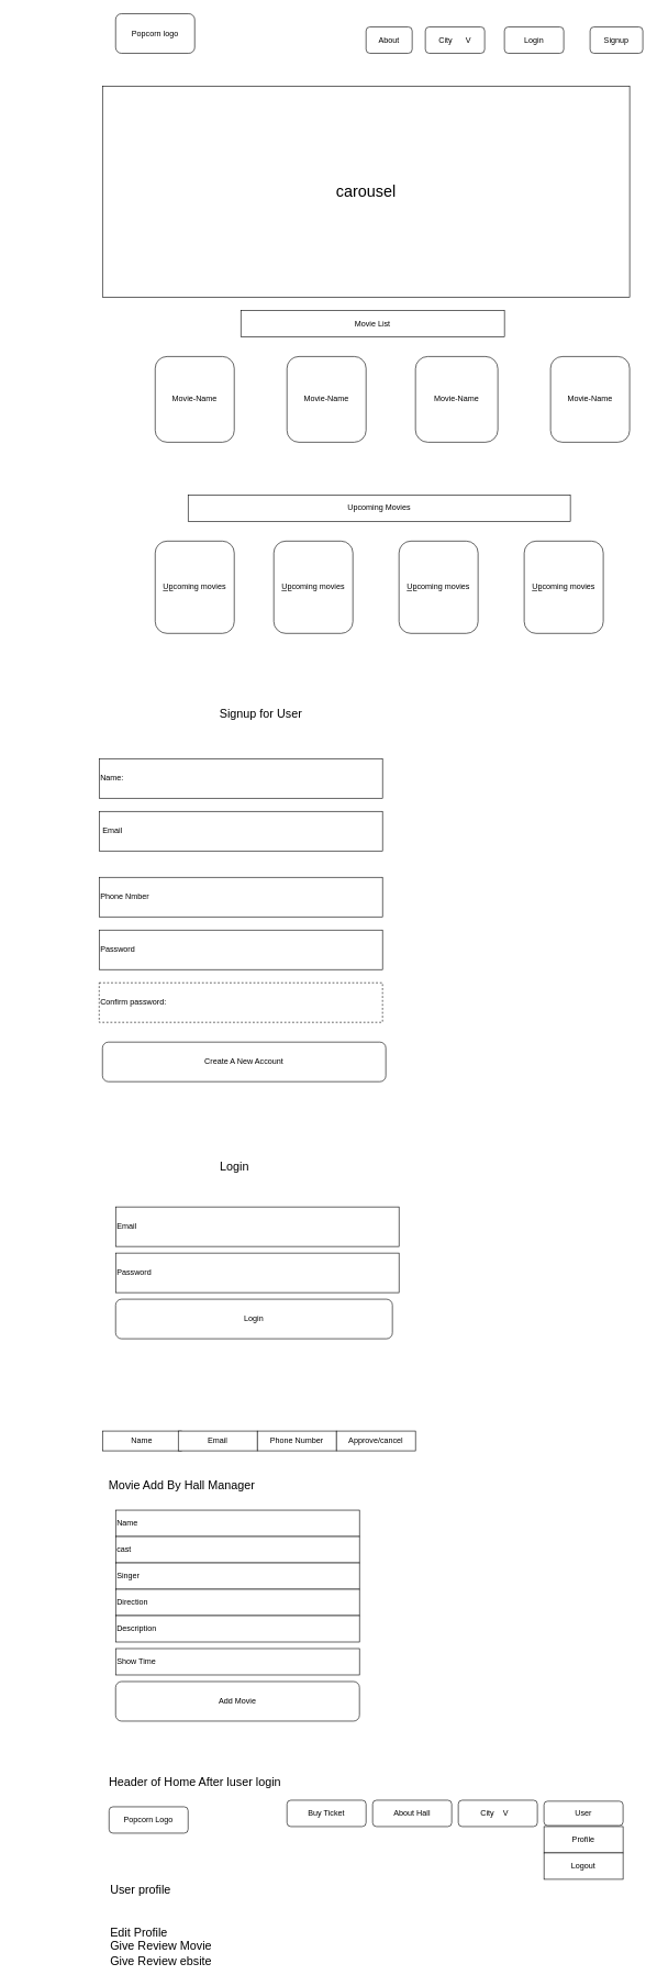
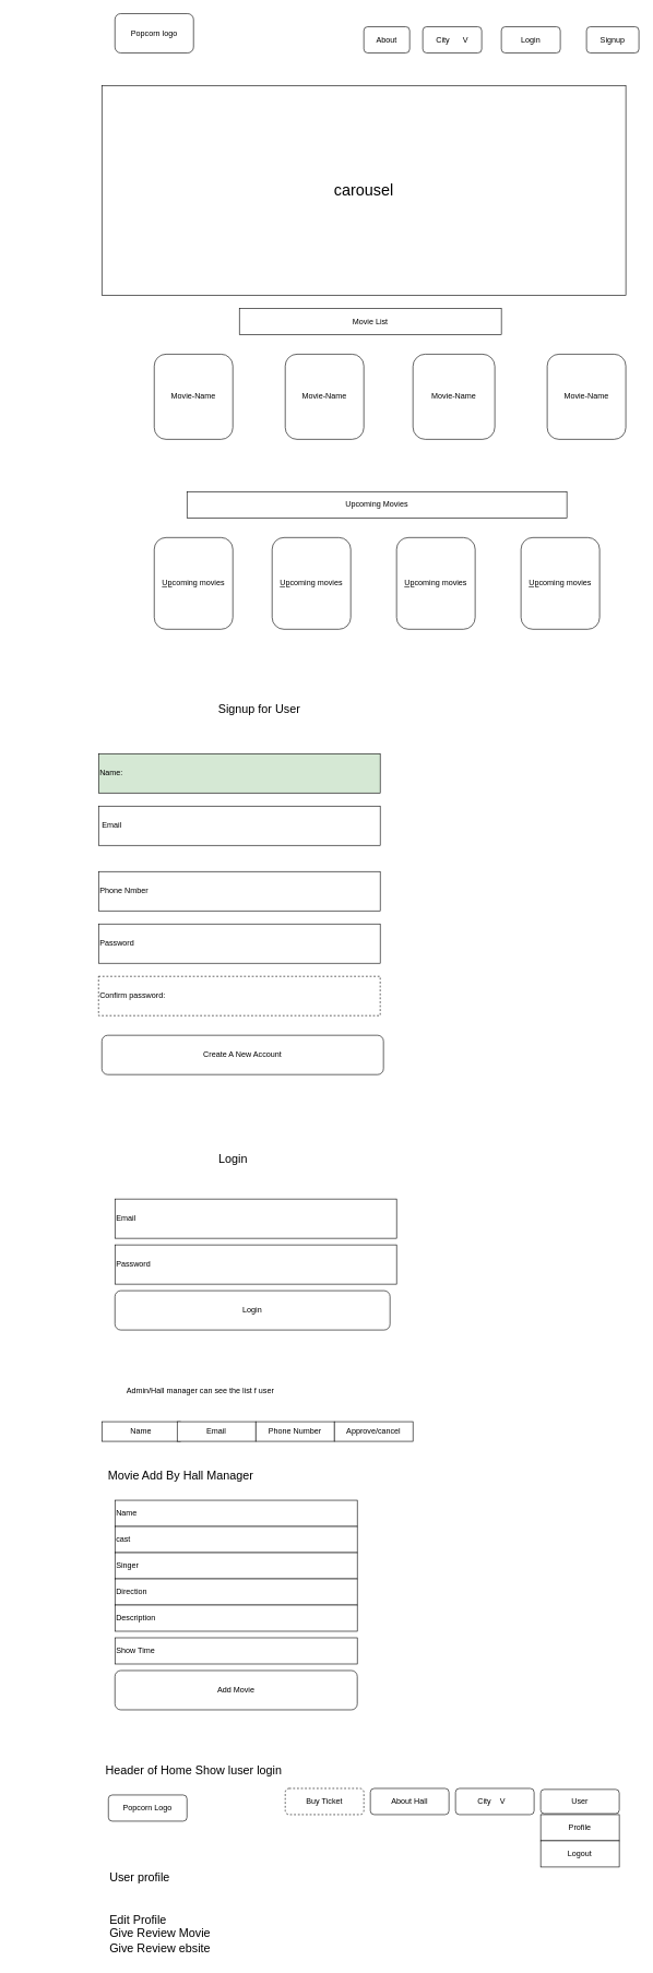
  <mxCell id="0" />
  <mxCell id="1" parent="0" />
  <mxCell id="2" value="Popcorn logo" style="rounded=1;whiteSpace=wrap;html=1;" parent="1" vertex="1"><mxGeometry x="175" y="20" width="120" height="60" as="geometry" /></mxCell>
  <mxCell id="3" value="About" style="rounded=1;whiteSpace=wrap;html=1;" parent="1" vertex="1"><mxGeometry x="555" y="40" width="70" height="40" as="geometry" /></mxCell>
  <mxCell id="4" value="City&amp;nbsp; &amp;nbsp; &amp;nbsp; V" style="rounded=1;whiteSpace=wrap;html=1;" parent="1" vertex="1"><mxGeometry x="645" y="40" width="90" height="40" as="geometry" /></mxCell>
  <mxCell id="5" value="Login" style="rounded=1;whiteSpace=wrap;html=1;" parent="1" vertex="1"><mxGeometry x="765" y="40" width="90" height="40" as="geometry" /></mxCell>
  <mxCell id="6" value="Signup" style="rounded=1;whiteSpace=wrap;html=1;" parent="1" vertex="1"><mxGeometry x="895" y="40" width="80" height="40" as="geometry" /></mxCell>
  <mxCell id="7" value="&lt;font style=&quot;font-size: 24px;&quot;&gt;carousel&lt;/font&gt;" style="rounded=0;whiteSpace=wrap;html=1;" parent="1" vertex="1"><mxGeometry y="130" width="800" height="320" as="geometry" x="155" /></mxCell>
  <mxCell id="8" value="&lt;u&gt;Up&lt;/u&gt;coming movies" style="rounded=1;whiteSpace=wrap;html=1;" parent="1" vertex="1"><mxGeometry x="235" y="820" width="120" height="140" as="geometry" /></mxCell>
  <mxCell id="9" value="&lt;u style=&quot;border-color: var(--border-color);&quot;&gt;Up&lt;/u&gt;coming movies" style="rounded=1;whiteSpace=wrap;html=1;" parent="1" vertex="1"><mxGeometry x="415" y="820" width="120" height="140" as="geometry" /></mxCell>
  <mxCell id="10" value="&lt;u style=&quot;border-color: var(--border-color);&quot;&gt;Up&lt;/u&gt;coming movies" style="rounded=1;whiteSpace=wrap;html=1;" parent="1" vertex="1"><mxGeometry x="795" y="820" width="120" height="140" as="geometry" /></mxCell>
  <mxCell id="11" value="&lt;u style=&quot;border-color: var(--border-color);&quot;&gt;Up&lt;/u&gt;coming movies" style="rounded=1;whiteSpace=wrap;html=1;" parent="1" vertex="1"><mxGeometry x="605" y="820" width="120" height="140" as="geometry" /></mxCell>
  <mxCell id="12" value="Movie-Name" style="rounded=1;whiteSpace=wrap;html=1;" parent="1" vertex="1"><mxGeometry x="235" y="540" width="120" height="130" as="geometry" /></mxCell>
  <mxCell id="13" value="Movie-Name" style="rounded=1;whiteSpace=wrap;html=1;" parent="1" vertex="1"><mxGeometry x="435" y="540" width="120" height="130" as="geometry" /></mxCell>
  <mxCell id="14" value="Movie-Name" style="rounded=1;whiteSpace=wrap;html=1;" parent="1" vertex="1"><mxGeometry x="630" y="540" width="125" height="130" as="geometry" /></mxCell>
  <mxCell id="15" value="Movie-Name" style="rounded=1;whiteSpace=wrap;html=1;" parent="1" vertex="1"><mxGeometry x="835" y="540" width="120" height="130" as="geometry" /></mxCell>
  <mxCell id="16" value="Movie List" style="rounded=0;whiteSpace=wrap;html=1;" parent="1" vertex="1"><mxGeometry x="365" y="470" width="400" height="40" as="geometry" /></mxCell>
  <mxCell id="17" value="Upcoming Movies" style="rounded=0;whiteSpace=wrap;html=1;" parent="1" vertex="1"><mxGeometry x="285" y="750" width="580" height="40" as="geometry" /></mxCell>
  <mxCell id="18" value="&lt;font style=&quot;font-size: 18px;&quot;&gt;Signup for User&lt;br&gt;&lt;/font&gt;" style="text;html=1;align=center;verticalAlign=middle;resizable=0;points=[];autosize=1;strokeColor=none;fillColor=none;" parent="1" vertex="1"><mxGeometry x="320" y="1063" width="150" height="40" as="geometry" /></mxCell>
- <mxCell id="19" value="Name:" style="rounded=0;whiteSpace=wrap;html=1;align=left;" parent="1" vertex="1"><mxGeometry x="150" y="1150" width="430" height="60" as="geometry" /></mxCell>
+ <mxCell id="19" value="Name:" style="rounded=0;whiteSpace=wrap;html=1;align=left;fillColor=#d5e8d4;" parent="1" vertex="1"><mxGeometry x="150" y="1150" width="430" height="60" as="geometry" /></mxCell>
  <mxCell id="20" value="&amp;nbsp;Email" style="rounded=0;whiteSpace=wrap;html=1;align=left;" parent="1" vertex="1"><mxGeometry x="150" y="1230" width="430" height="60" as="geometry" /></mxCell>
  <mxCell id="21" value="Phone Nmber" style="rounded=0;whiteSpace=wrap;html=1;align=left;" parent="1" vertex="1"><mxGeometry x="150" y="1330" width="430" height="60" as="geometry" /></mxCell>
  <mxCell id="22" value="Password" style="rounded=0;whiteSpace=wrap;html=1;align=left;" parent="1" vertex="1"><mxGeometry x="150" y="1410" width="430" height="60" as="geometry" /></mxCell>
  <mxCell id="23" value="Confirm password:" style="rounded=0;whiteSpace=wrap;html=1;align=left;dashed=1;" parent="1" vertex="1"><mxGeometry x="150" y="1490" width="430" height="60" as="geometry" /></mxCell>
  <mxCell id="24" value="Create A New Account" style="rounded=1;whiteSpace=wrap;html=1;" parent="1" vertex="1"><mxGeometry y="1580" width="430" height="60" as="geometry" x="155" /></mxCell>
  <mxCell id="25" value="&lt;font style=&quot;font-size: 18px;&quot;&gt;Login&lt;/font&gt;" style="text;html=1;align=center;verticalAlign=middle;resizable=0;points=[];autosize=1;strokeColor=none;fillColor=none;" parent="1" vertex="1"><mxGeometry x="320" y="1750" width="70" height="40" as="geometry" /></mxCell>
  <mxCell id="26" value="Email" style="rounded=0;whiteSpace=wrap;html=1;align=left;" parent="1" vertex="1"><mxGeometry x="175" y="1830" width="430" height="60" as="geometry" /></mxCell>
  <mxCell id="27" value="Password" style="rounded=0;whiteSpace=wrap;html=1;align=left;" parent="1" vertex="1"><mxGeometry x="175" y="1900" width="430" height="60" as="geometry" /></mxCell>
  <mxCell id="28" value="Login" style="rounded=1;whiteSpace=wrap;html=1;" parent="1" vertex="1"><mxGeometry x="175" y="1970" width="420" height="60" as="geometry" /></mxCell>
+ <mxCell id="29" value="Admin/Hall manager can see the list f user&lt;br&gt;" style="text;html=1;align=center;verticalAlign=middle;resizable=0;points=[];autosize=1;strokeColor=none;fillColor=none;" parent="1" vertex="1"><mxGeometry x="180" y="2108" width="250" height="30" as="geometry" /></mxCell>
  <mxCell id="30" value="Name" style="rounded=0;whiteSpace=wrap;html=1;" parent="1" vertex="1"><mxGeometry y="2170" width="120" height="30" as="geometry" x="155" /></mxCell>
  <mxCell id="31" value="Email" style="rounded=0;whiteSpace=wrap;html=1;" parent="1" vertex="1"><mxGeometry x="270" y="2170" width="120" height="30" as="geometry" /></mxCell>
  <mxCell id="32" value="Phone Number" style="rounded=0;whiteSpace=wrap;html=1;" parent="1" vertex="1"><mxGeometry x="390" y="2170" width="120" height="30" as="geometry" /></mxCell>
  <mxCell id="33" value="Approve/cancel" style="rounded=0;whiteSpace=wrap;html=1;" parent="1" vertex="1"><mxGeometry x="510" y="2170" width="120" height="30" as="geometry" /></mxCell>
  <mxCell id="34" value="&lt;font style=&quot;font-size: 18px;&quot;&gt;Movie Add By Hall Manager&lt;/font&gt;" style="text;html=1;align=center;verticalAlign=middle;resizable=0;points=[];autosize=1;strokeColor=none;fillColor=none;" parent="1" vertex="1"><mxGeometry x="150" y="2233" width="250" height="40" as="geometry" /></mxCell>
  <mxCell id="35" value="Name" style="rounded=0;whiteSpace=wrap;html=1;align=left;" parent="1" vertex="1"><mxGeometry x="175" y="2290" width="370" height="40" as="geometry" /></mxCell>
  <mxCell id="36" value="cast" style="rounded=0;whiteSpace=wrap;html=1;align=left;" parent="1" vertex="1"><mxGeometry x="175" y="2330" width="370" height="40" as="geometry" /></mxCell>
  <mxCell id="37" value="Singer" style="rounded=0;whiteSpace=wrap;html=1;align=left;" parent="1" vertex="1"><mxGeometry x="175" y="2370" width="370" height="40" as="geometry" /></mxCell>
  <mxCell id="38" value="Direction" style="rounded=0;whiteSpace=wrap;html=1;align=left;" parent="1" vertex="1"><mxGeometry x="175" y="2410" width="370" height="40" as="geometry" /></mxCell>
  <mxCell id="39" value="Description" style="rounded=0;whiteSpace=wrap;html=1;align=left;" parent="1" vertex="1"><mxGeometry x="175" y="2450" width="370" height="40" as="geometry" /></mxCell>
  <mxCell id="40" value="Show Time" style="rounded=0;whiteSpace=wrap;html=1;align=left;" parent="1" vertex="1"><mxGeometry x="175" y="2500" width="370" height="40" as="geometry" /></mxCell>
  <mxCell id="41" value="Add Movie" style="rounded=1;whiteSpace=wrap;html=1;" parent="1" vertex="1"><mxGeometry x="175" y="2550" width="370" height="60" as="geometry" /></mxCell>
- <mxCell id="42" value="&lt;font style=&quot;font-size: 18px;&quot;&gt;&amp;nbsp; &amp;nbsp; &amp;nbsp; &amp;nbsp; &amp;nbsp; &amp;nbsp; &amp;nbsp; &amp;nbsp; &amp;nbsp; &amp;nbsp; &amp;nbsp; &amp;nbsp; &amp;nbsp; &amp;nbsp;Header of Home After luser login&amp;nbsp;&lt;/font&gt;" style="text;html=1;align=center;verticalAlign=middle;resizable=0;points=[];autosize=1;strokeColor=none;fillColor=none;" parent="1" vertex="1"><mxGeometry x="20" y="2683" width="420" height="40" as="geometry" /></mxCell>
+ <mxCell id="42" value="&lt;font style=&quot;font-size: 18px;&quot;&gt;&amp;nbsp; &amp;nbsp; &amp;nbsp; &amp;nbsp; &amp;nbsp; &amp;nbsp; &amp;nbsp; &amp;nbsp; &amp;nbsp; &amp;nbsp; &amp;nbsp; &amp;nbsp; &amp;nbsp; &amp;nbsp;Header of Home Show luser login&amp;nbsp;&lt;/font&gt;" style="text;html=1;align=center;verticalAlign=middle;resizable=0;points=[];autosize=1;strokeColor=none;fillColor=none;" parent="1" vertex="1"><mxGeometry x="20" y="2683" width="420" height="40" as="geometry" /></mxCell>
  <mxCell id="43" value="Popcorn Logo" style="rounded=1;whiteSpace=wrap;html=1;" parent="1" vertex="1"><mxGeometry x="165" y="2740" width="120" height="40" as="geometry" /></mxCell>
- <mxCell id="44" value="Buy Ticket" style="rounded=1;whiteSpace=wrap;html=1;" parent="1" vertex="1"><mxGeometry x="435" y="2730" width="120" height="40" as="geometry" /></mxCell>
+ <mxCell id="44" value="Buy Ticket" style="rounded=1;whiteSpace=wrap;html=1;dashed=1;" parent="1" vertex="1"><mxGeometry x="435" y="2730" width="120" height="40" as="geometry" /></mxCell>
  <mxCell id="45" value="About Hall" style="rounded=1;whiteSpace=wrap;html=1;" parent="1" vertex="1"><mxGeometry x="565" y="2730" width="120" height="40" as="geometry" /></mxCell>
  <mxCell id="46" value="City&amp;nbsp; &amp;nbsp; V&amp;nbsp; &amp;nbsp;" style="rounded=1;whiteSpace=wrap;html=1;" parent="1" vertex="1"><mxGeometry x="695" y="2730" width="120" height="40" as="geometry" /></mxCell>
  <mxCell id="47" value="User" style="rounded=1;whiteSpace=wrap;html=1;" parent="1" vertex="1"><mxGeometry x="825" y="2731.5" width="120" height="37" as="geometry" /></mxCell>
  <mxCell id="48" value="Profile" style="rounded=0;whiteSpace=wrap;html=1;" parent="1" vertex="1"><mxGeometry x="825" y="2770" width="120" height="40" as="geometry" /></mxCell>
  <mxCell id="49" value="Logout" style="rounded=0;whiteSpace=wrap;html=1;" parent="1" vertex="1"><mxGeometry x="825" y="2810" width="120" height="40" as="geometry" /></mxCell>
  <mxCell id="50" value="&lt;font style=&quot;font-size: 18px;&quot;&gt;User profile&lt;br&gt;&lt;br&gt;&lt;br&gt;Edit Profile&lt;br&gt;Give Review Movie&lt;br&gt;Give Review ebsite&lt;br&gt;&lt;/font&gt;" style="text;html=1;align=left;verticalAlign=middle;resizable=0;points=[];autosize=1;strokeColor=none;fillColor=none;" parent="1" vertex="1"><mxGeometry x="165" y="2850" width="180" height="140" as="geometry" /></mxCell>
